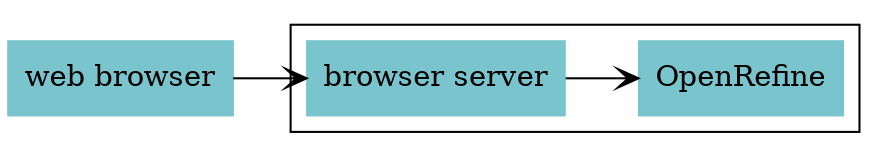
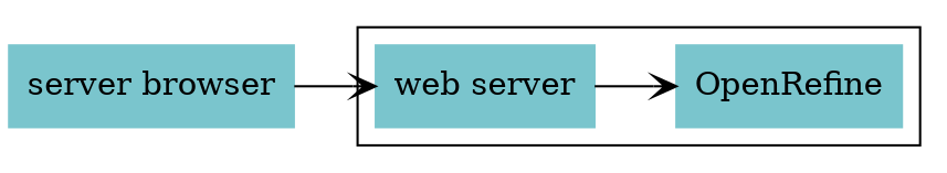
  digraph {
    rankdir=LR
    node [color=cadetblue3 shape=rectangle style=filled]
    edge [arrowhead=vee]
    n1 [label=OpenRefine]
-   n2 [label="browser server"]
-   n3 [label="web browser"]
+   n2 [label="web server"]
+   n3 [label="server browser"]
    subgraph cluster_1 {
      rank=same
      n1
      n2
    }
    n2 -> n1
    n3 -> n2
  }
